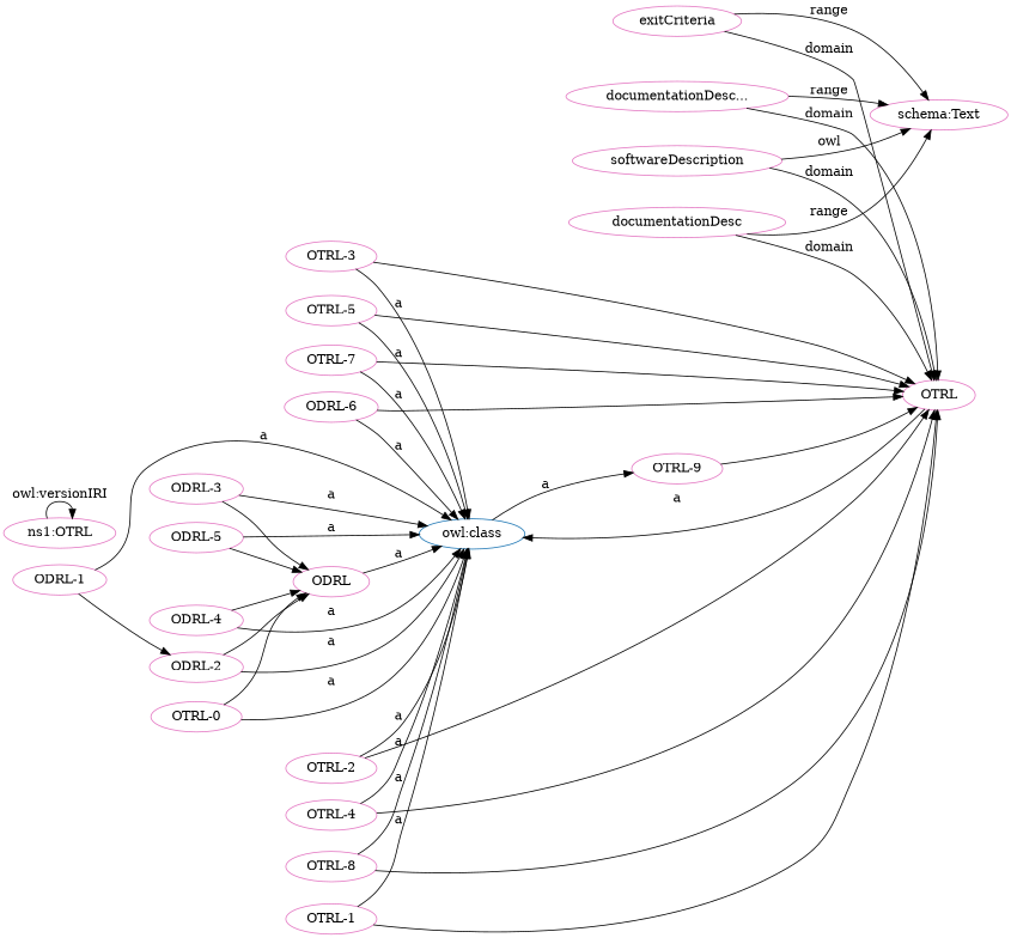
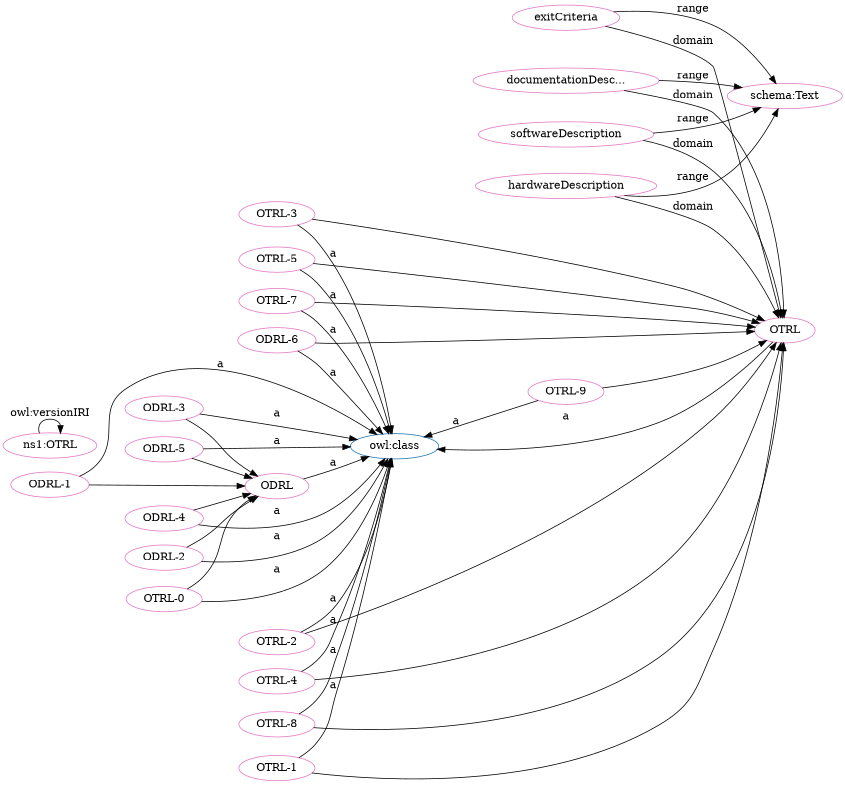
  digraph {
    rankdir=LR
    node [color="#e377c2" fillcolor="#e377c2"]
    n1 [color="#1f77b4" fillcolor="#1f77b4" height=.3 label="owl:class"]
    n2 [height=.3 label=ODRL]
    n3 [height=.3 label=OTRL]
    n4 [height=.3 label="ODRL-5"]
    n5 [height=.3 label="OTRL-5"]
    n6 [height=.3 label="schema:Text"]
    n7 [height=.3 label="ODRL-3"]
    n8 [height=.3 label=exitCriteria]
    n9 [height=.3 label=softwareDescription]
    n10 [height=.3 label="ODRL-1"]
    n11 [height=.3 label="OTRL-7"]
    n12 [height=.3 label="documentationDesc..."]
    n13 [height=.3 label="OTRL-0"]
    n14 [height=.3 label="ns1:OTRL"]
    n15 [height=.3 label="ODRL-6"]
    n16 [height=.3 label="ODRL-2"]
    n17 [height=.3 label="OTRL-4"]
    n18 [height=.3 label="OTRL-8"]
    n19 [height=.3 label="OTRL-1"]
-   n20 [height=.3 label=documentationDesc]
+   n20 [height=.3 label=hardwareDescription]
    n21 [height=.3 label="ODRL-4"]
    n22 [height=.3 label="OTRL-9"]
    n23 [height=.3 label="OTRL-2"]
    n24 [height=.3 label="OTRL-3"]
    n2 -> n1 [label=a]
    n3 -> n1 [label=a]
    n4 -> n1 [label=a]
    n4 -> n2
    n5 -> n1 [label=a]
    n5 -> n3
    n7 -> n1 [label=a]
    n7 -> n2
    n8 -> n3 [label=domain]
    n8 -> n6 [label=range]
    n9 -> n3 [label=domain]
-   n9 -> n6 [label=owl]
+   n9 -> n6 [label=range]
    n10 -> n1 [label=a]
-   n10 -> n16
+   n10 -> n2
    n11 -> n1 [label=a]
    n11 -> n3
    n12 -> n3 [label=domain]
    n12 -> n6 [label=range]
    n13 -> n1 [label=a]
    n13 -> n2
    n14 -> n14 [label="owl:versionIRI"]
    n15 -> n1 [label=a]
    n15 -> n3
    n16 -> n1 [label=a]
    n16 -> n2
    n17 -> n1 [label=a]
    n17 -> n3
    n18 -> n1 [label=a]
    n18 -> n3
    n19 -> n1 [label=a]
    n19 -> n3
    n20 -> n3 [label=domain]
    n20 -> n6 [label=range]
    n21 -> n1 [label=a]
    n21 -> n2
-   n1 -> n22 [label=a]
+   n22 -> n1 [label=a]
    n22 -> n3
    n23 -> n1 [label=a]
    n23 -> n3
    n24 -> n1 [label=a]
    n24 -> n3
  }
